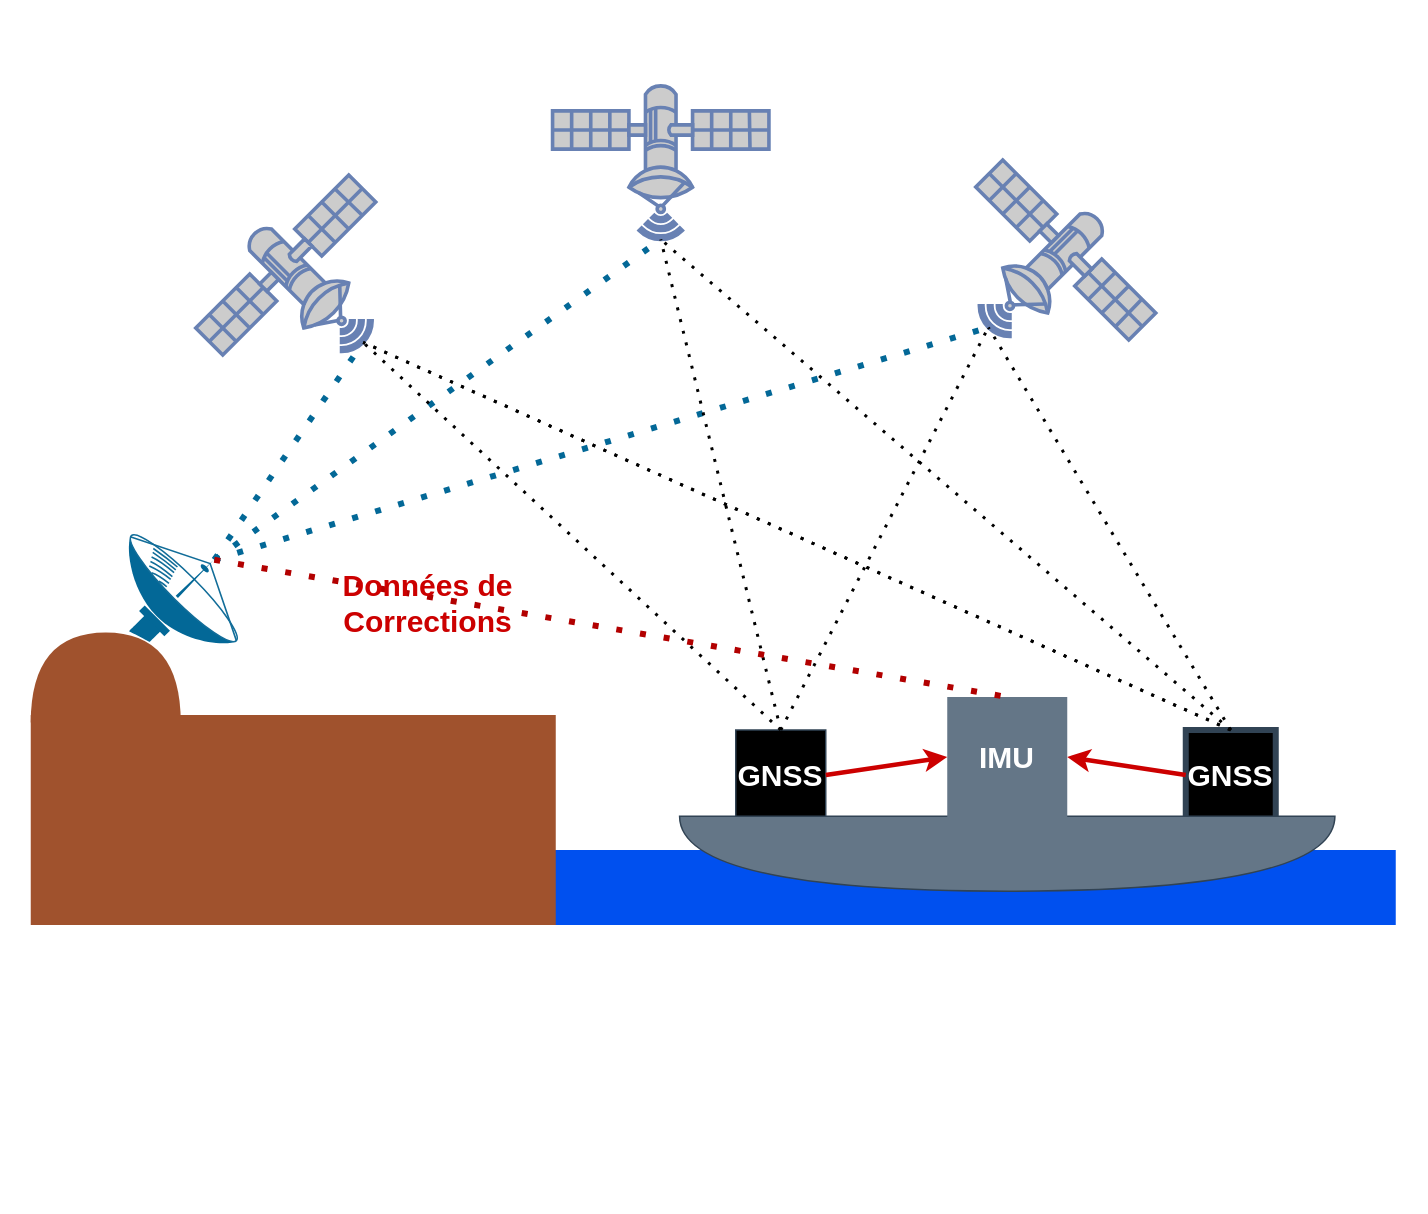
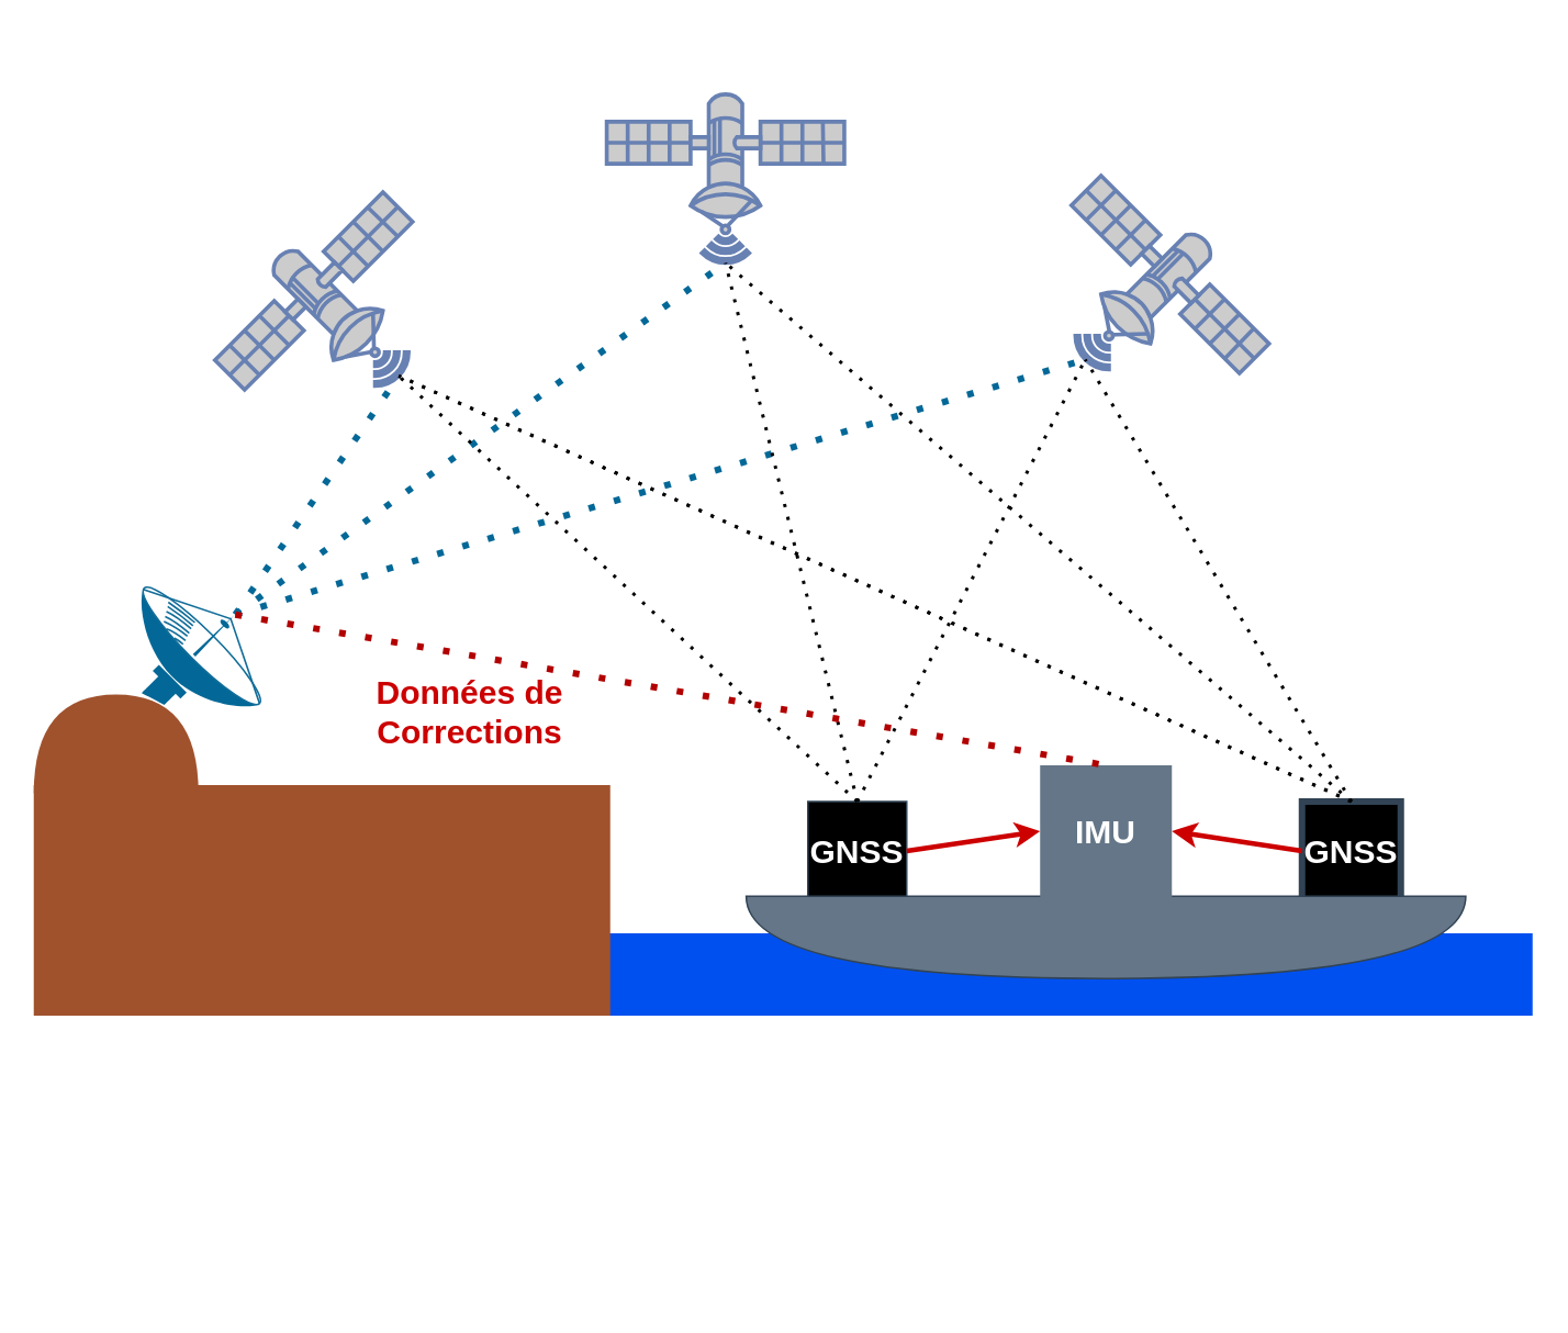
  <mxCell id="0" />
  <mxCell id="1" parent="0" />
  <mxCell id="2" value="" style="shape=mxgraph.cisco.wireless.satellite_dish;html=1;pointerEvents=1;dashed=0;fillColor=#036897;strokeColor=#ffffff;strokeWidth=2;verticalLabelPosition=bottom;verticalAlign=top;align=center;outlineConnect=0;rotation=45;" vertex="1" parent="1"><mxGeometry x="66" y="355" width="99" height="74" as="geometry" /></mxCell>
  <mxCell id="3" value="" style="fontColor=#0066CC;verticalAlign=top;verticalLabelPosition=bottom;labelPosition=center;align=center;html=1;outlineConnect=0;fillColor=#CCCCCC;strokeColor=#6881B3;gradientColor=none;gradientDirection=north;strokeWidth=2;shape=mxgraph.networks.satellite;" vertex="1" parent="1"><mxGeometry x="650" y="100" width="120" height="120" as="geometry" /></mxCell>
  <mxCell id="4" value="" style="fontColor=#0066CC;verticalAlign=top;verticalLabelPosition=bottom;labelPosition=center;align=center;html=1;outlineConnect=0;fillColor=#CCCCCC;strokeColor=#6881B3;gradientColor=none;gradientDirection=north;strokeWidth=2;shape=mxgraph.networks.satellite;rotation=-45;" vertex="1" parent="1"><mxGeometry x="380" y="20" width="120" height="120" as="geometry" /></mxCell>
  <mxCell id="5" value="" style="fontColor=#0066CC;verticalAlign=top;verticalLabelPosition=bottom;labelPosition=center;align=center;html=1;outlineConnect=0;fillColor=#CCCCCC;strokeColor=#6881B3;gradientColor=none;gradientDirection=north;strokeWidth=2;shape=mxgraph.networks.satellite;rotation=-90;" vertex="1" parent="1"><mxGeometry x="130" y="110" width="120" height="120" as="geometry" /></mxCell>
  <mxCell id="6" value="" style="shape=or;whiteSpace=wrap;html=1;rotation=-90;strokeColor=none;fillColor=#a0522d;fontColor=#ffffff;" vertex="1" parent="1"><mxGeometry x="40" y="395" width="60" height="100" as="geometry" /></mxCell>
  <mxCell id="7" value="&lt;span style=&quot;font-size: 20px;&quot;&gt;&lt;b&gt;GNSS&lt;/b&gt;&lt;/span&gt;" style="whiteSpace=wrap;html=1;aspect=fixed;strokeColor=#314354;fillColor=#000000;fontColor=#ffffff;" vertex="1" parent="1"><mxGeometry x="490" y="480" width="60" height="60" as="geometry" /></mxCell>
  <mxCell id="8" value="" style="rounded=0;whiteSpace=wrap;html=1;fillColor=#0050ef;fontColor=#ffffff;strokeColor=none;" vertex="1" parent="1"><mxGeometry x="368" y="560" width="562" height="50" as="geometry" /></mxCell>
  <mxCell id="9" value="" style="rounded=0;whiteSpace=wrap;html=1;strokeColor=none;fillColor=#a0522d;fontColor=#ffffff;" vertex="1" parent="1"><mxGeometry x="20" y="470" width="350" height="140" as="geometry" /></mxCell>
  <mxCell id="10" value="" style="endArrow=none;dashed=1;html=1;dashPattern=1 3;strokeWidth=4;rounded=0;entryX=0.07;entryY=0.93;entryDx=0;entryDy=0;entryPerimeter=0;exitX=0.51;exitY=0;exitDx=0;exitDy=0;exitPerimeter=0;strokeColor=#036897;" edge="1" parent="1" source="2" target="4"><mxGeometry width="50" height="50" relative="1" as="geometry"><mxPoint x="440" y="480" as="sourcePoint" /><mxPoint x="490" y="430" as="targetPoint" /></mxGeometry></mxCell>
  <mxCell id="11" value="" style="endArrow=none;dashed=1;html=1;dashPattern=1 3;strokeWidth=4;rounded=0;entryX=0.07;entryY=0.93;entryDx=0;entryDy=0;entryPerimeter=0;exitX=0.51;exitY=0;exitDx=0;exitDy=0;exitPerimeter=0;strokeColor=#036897;" edge="1" parent="1" source="2" target="3"><mxGeometry width="50" height="50" relative="1" as="geometry"><mxPoint x="152" y="452" as="sourcePoint" /><mxPoint x="468" y="252" as="targetPoint" /></mxGeometry></mxCell>
  <mxCell id="12" value="" style="endArrow=none;dashed=1;html=1;dashPattern=1 3;strokeWidth=4;rounded=0;entryX=0.07;entryY=0.93;entryDx=0;entryDy=0;entryPerimeter=0;exitX=0.51;exitY=0;exitDx=0;exitDy=0;exitPerimeter=0;strokeColor=#036897;" edge="1" parent="1" source="2" target="5"><mxGeometry width="50" height="50" relative="1" as="geometry"><mxPoint x="162" y="462" as="sourcePoint" /><mxPoint x="478" y="262" as="targetPoint" /></mxGeometry></mxCell>
  <mxCell id="13" value="" style="endArrow=none;dashed=1;html=1;dashPattern=1 3;strokeWidth=2;rounded=0;entryX=0.07;entryY=0.93;entryDx=0;entryDy=0;entryPerimeter=0;exitX=0.5;exitY=0;exitDx=0;exitDy=0;" edge="1" parent="1" source="7" target="3"><mxGeometry width="50" height="50" relative="1" as="geometry"><mxPoint x="600" y="480" as="sourcePoint" /><mxPoint x="650" y="430" as="targetPoint" /></mxGeometry></mxCell>
  <mxCell id="14" value="" style="endArrow=none;dashed=1;html=1;dashPattern=1 3;strokeWidth=2;rounded=0;entryX=0.07;entryY=0.93;entryDx=0;entryDy=0;entryPerimeter=0;exitX=0.5;exitY=0;exitDx=0;exitDy=0;" edge="1" parent="1" source="7" target="4"><mxGeometry width="50" height="50" relative="1" as="geometry"><mxPoint x="172" y="472" as="sourcePoint" /><mxPoint x="488" y="272" as="targetPoint" /></mxGeometry></mxCell>
  <mxCell id="15" value="" style="endArrow=none;dashed=1;html=1;dashPattern=1 3;strokeWidth=2;rounded=0;entryX=0.07;entryY=0.93;entryDx=0;entryDy=0;entryPerimeter=0;exitX=0.5;exitY=0;exitDx=0;exitDy=0;" edge="1" parent="1" source="7" target="5"><mxGeometry width="50" height="50" relative="1" as="geometry"><mxPoint x="152" y="452" as="sourcePoint" /><mxPoint x="468" y="252" as="targetPoint" /></mxGeometry></mxCell>
  <mxCell id="16" value="&lt;span style=&quot;font-size: 20px;&quot;&gt;&lt;b&gt;GNSS&lt;/b&gt;&lt;/span&gt;" style="whiteSpace=wrap;html=1;aspect=fixed;strokeColor=#314354;fillColor=#000000;fontColor=#ffffff;strokeWidth=4;" vertex="1" parent="1"><mxGeometry x="790" y="480" width="60" height="60" as="geometry" /></mxCell>
  <mxCell id="17" value="" style="endArrow=none;dashed=1;html=1;dashPattern=1 3;strokeWidth=2;rounded=0;entryX=0.07;entryY=0.93;entryDx=0;entryDy=0;entryPerimeter=0;exitX=0.5;exitY=0;exitDx=0;exitDy=0;" edge="1" parent="1" source="16" target="5"><mxGeometry width="50" height="50" relative="1" as="geometry"><mxPoint x="152" y="452" as="sourcePoint" /><mxPoint x="468" y="252" as="targetPoint" /></mxGeometry></mxCell>
  <mxCell id="18" value="" style="endArrow=none;dashed=1;html=1;dashPattern=1 3;strokeWidth=2;rounded=0;entryX=0.07;entryY=0.93;entryDx=0;entryDy=0;entryPerimeter=0;exitX=0.5;exitY=0;exitDx=0;exitDy=0;" edge="1" parent="1" source="16" target="3"><mxGeometry width="50" height="50" relative="1" as="geometry"><mxPoint x="162" y="462" as="sourcePoint" /><mxPoint x="478" y="262" as="targetPoint" /></mxGeometry></mxCell>
  <mxCell id="19" value="" style="endArrow=none;dashed=1;html=1;dashPattern=1 3;strokeWidth=2;rounded=0;entryX=0.07;entryY=0.93;entryDx=0;entryDy=0;entryPerimeter=0;exitX=0.5;exitY=0;exitDx=0;exitDy=0;" edge="1" parent="1" source="16" target="5"><mxGeometry width="50" height="50" relative="1" as="geometry"><mxPoint x="172" y="472" as="sourcePoint" /><mxPoint x="488" y="272" as="targetPoint" /></mxGeometry></mxCell>
  <mxCell id="20" value="" style="endArrow=none;dashed=1;html=1;dashPattern=1 3;strokeWidth=2;rounded=0;entryX=0.07;entryY=0.93;entryDx=0;entryDy=0;entryPerimeter=0;exitX=0.5;exitY=0;exitDx=0;exitDy=0;" edge="1" parent="1" source="16" target="4"><mxGeometry width="50" height="50" relative="1" as="geometry"><mxPoint x="830" y="490" as="sourcePoint" /><mxPoint x="172" y="252" as="targetPoint" /></mxGeometry></mxCell>
  <mxCell id="21" value="" style="shape=or;whiteSpace=wrap;html=1;rotation=90;fillColor=#647687;fontColor=#ffffff;strokeColor=#314354;" vertex="1" parent="1"><mxGeometry x="646" y="344" width="50" height="436.88" as="geometry" /></mxCell>
  <mxCell id="22" value="IMU" style="whiteSpace=wrap;html=1;aspect=fixed;fillColor=#647687;fontColor=#ffffff;strokeColor=none;fontStyle=1;fontSize=20;" vertex="1" parent="1"><mxGeometry x="631" y="458" width="80" height="80" as="geometry" /></mxCell>
  <mxCell id="23" value="" style="endArrow=none;dashed=1;html=1;dashPattern=1 3;strokeWidth=4;rounded=0;entryX=0.5;entryY=0;entryDx=0;entryDy=0;exitX=0.51;exitY=0;exitDx=0;exitDy=0;exitPerimeter=0;fillColor=#e51400;strokeColor=#B20000;" edge="1" parent="1" source="2" target="22"><mxGeometry width="50" height="50" relative="1" as="geometry"><mxPoint x="152" y="452" as="sourcePoint" /><mxPoint x="668" y="252" as="targetPoint" /></mxGeometry></mxCell>
- <mxCell id="24" value="&lt;span style=&quot;font-size: 20px;&quot;&gt;&lt;b&gt;&lt;font color=&quot;#cc0000&quot;&gt;Données de Corrections&lt;/font&gt;&lt;/b&gt;&lt;/span&gt;" style="text;html=1;align=center;verticalAlign=middle;whiteSpace=wrap;rounded=0;" vertex="1" parent="1"><mxGeometry x="220" y="380" width="130" height="30" as="geometry" /></mxCell>
+ <mxCell id="24" value="&lt;span style=&quot;font-size: 20px;&quot;&gt;&lt;b&gt;&lt;font color=&quot;#cc0000&quot;&gt;Données de Corrections&lt;/font&gt;&lt;/b&gt;&lt;/span&gt;" style="text;html=1;align=center;verticalAlign=middle;whiteSpace=wrap;rounded=0;" vertex="1" parent="1"><mxGeometry x="220" y="410" width="130" height="30" as="geometry" /></mxCell>
  <mxCell id="25" value="" style="endArrow=classic;html=1;rounded=0;entryX=0;entryY=0.5;entryDx=0;entryDy=0;exitX=1;exitY=0.5;exitDx=0;exitDy=0;strokeColor=#CC0000;strokeWidth=3;" edge="1" parent="1" source="7" target="22"><mxGeometry width="50" height="50" relative="1" as="geometry"><mxPoint x="440" y="710" as="sourcePoint" /><mxPoint x="490" y="660" as="targetPoint" /></mxGeometry></mxCell>
  <mxCell id="26" value="" style="endArrow=classic;html=1;rounded=0;entryX=1;entryY=0.5;entryDx=0;entryDy=0;exitX=0;exitY=0.5;exitDx=0;exitDy=0;strokeColor=#CC0000;strokeWidth=3;" edge="1" parent="1" source="16" target="22"><mxGeometry width="50" height="50" relative="1" as="geometry"><mxPoint x="560" y="520" as="sourcePoint" /><mxPoint x="641" y="508" as="targetPoint" /></mxGeometry></mxCell>
